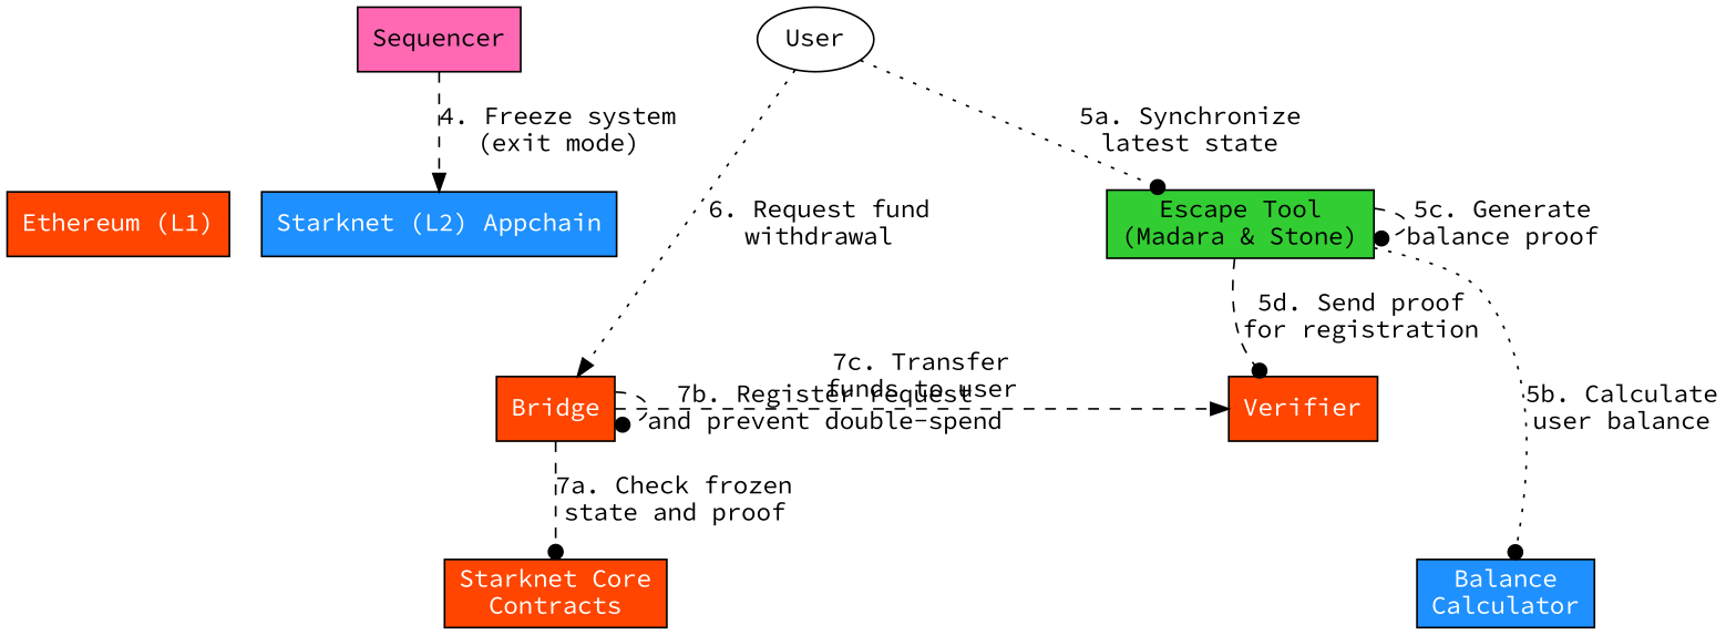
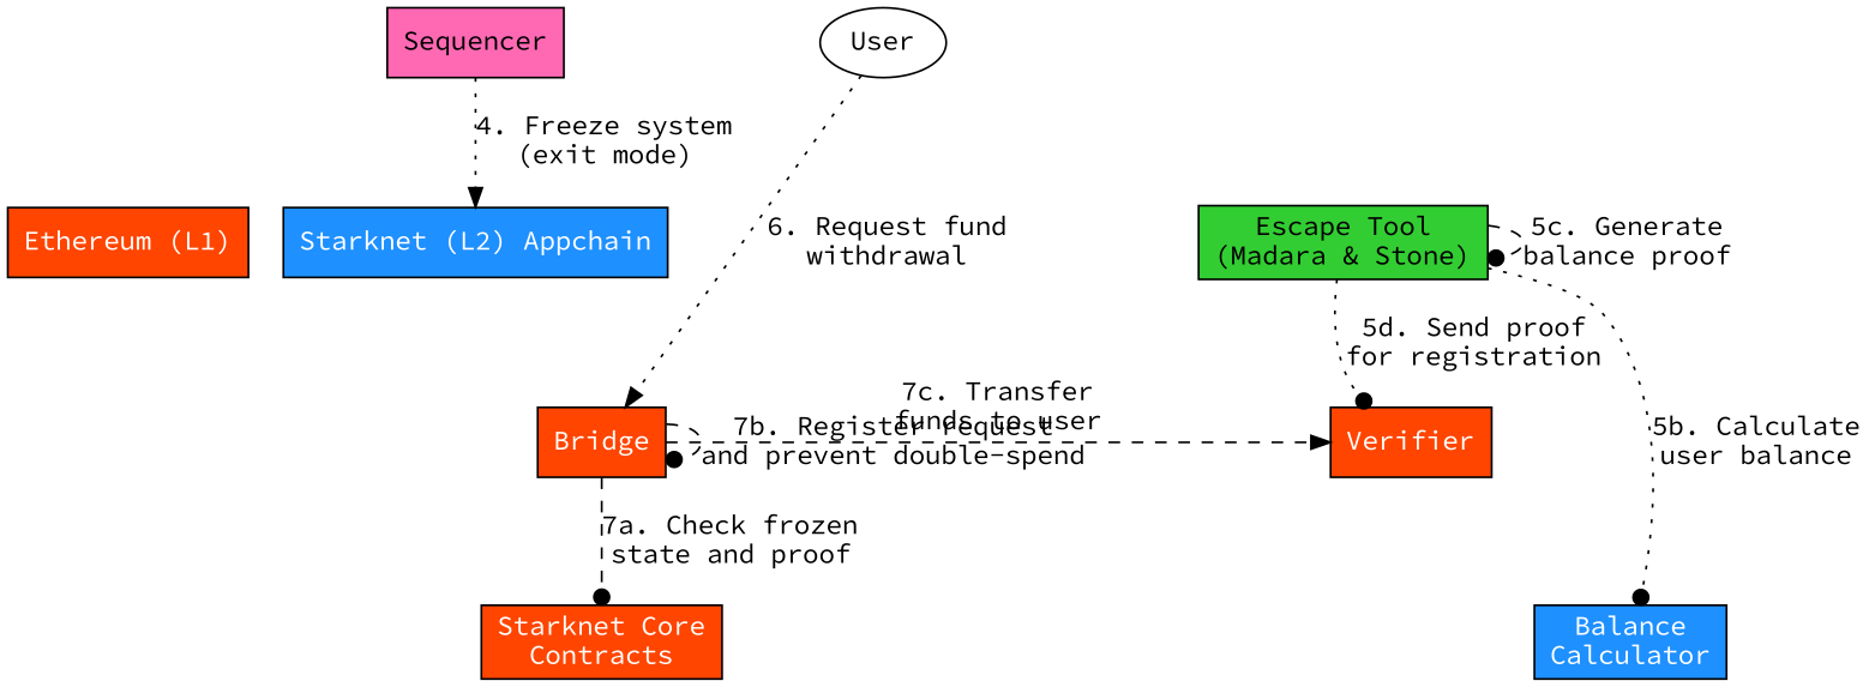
  digraph {
    fontname="Source Code Pro"
    rankdir=TB
    node [fillcolor="#ff4500" fontcolor="#ffffff" fontname="Source Code Pro" shape=rectangle style=filled]
    edge [arrowhead=dot fontname="Source Code Pro" style=dotted]
    n1 [label="Ethereum (L1)"]
    n2 [fillcolor="#1e90ff" label="Starknet (L2) Appchain"]
    n3 [label="Starknet Core\nContracts"]
    n4 [fillcolor="#1e90ff" label="Balance\nCalculator"]
    n5 [label=Verifier]
    n6 [label=Bridge]
    n7 [fillcolor="#ff69b4" label=Sequencer fontcolor=""]
    n8 [fillcolor="#32cd32" label="Escape Tool\n(Madara & Stone)" fontcolor=""]
    User [fillcolor="#ffffff" shape=oval fontcolor=""]
    subgraph sub_1 {
      rank=same
      n1
      n2
    }
    subgraph sub_2 {
      rank=same
      n3
      n4
    }
    subgraph sub_3 {
      rank=same
      n5
      n6
    }
    n6 -> n3 [label="7a. Check frozen\nstate and proof" style=dashed]
    n6 -> n5 [arrowhead=normal label="7c. Transfer\nfunds to user" style=dashed]
    n6 -> n6 [label="7b. Register request\nand prevent double-spend" style=dashed]
-   n7 -> n2 [arrowhead=normal label="4. Freeze system\n(exit mode)" style=dashed]
+   n7 -> n2 [arrowhead=normal label="4. Freeze system\n(exit mode)"]
    n8 -> n4 [label="5b. Calculate\nuser balance"]
-   n8 -> n5 [label="5d. Send proof\nfor registration" style=dashed]
+   n8 -> n5 [label="5d. Send proof\nfor registration"]
    n8 -> n8 [label="5c. Generate\nbalance proof" style=dashed]
    User -> n6 [arrowhead=normal label="6. Request fund\nwithdrawal"]
-   User -> n8 [label="5a. Synchronize\nlatest state"]
  }
